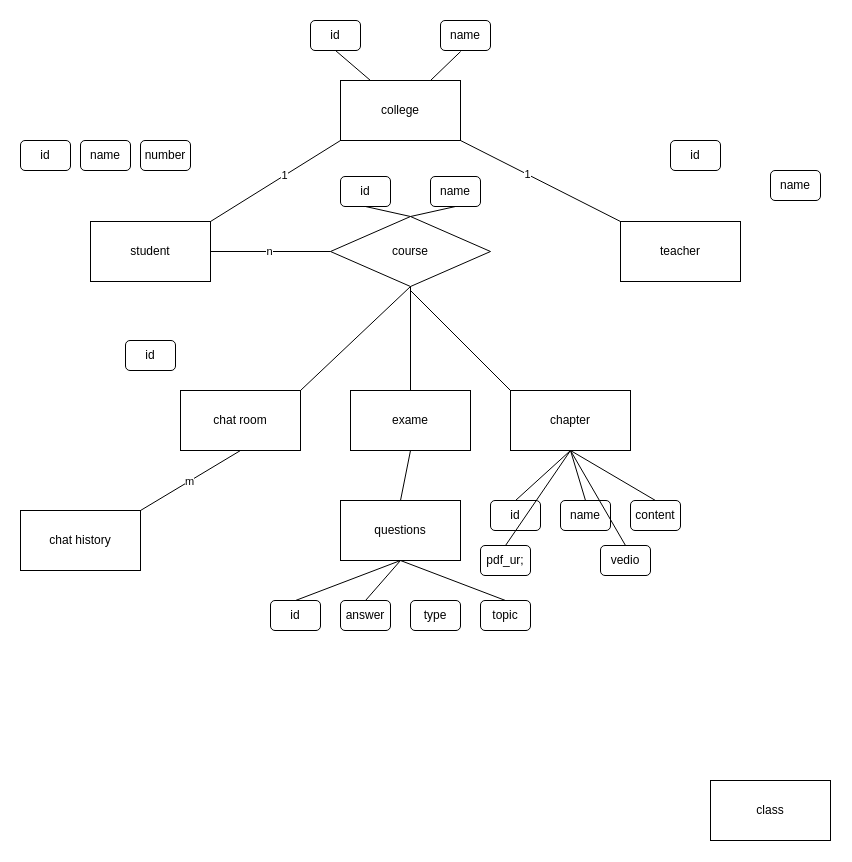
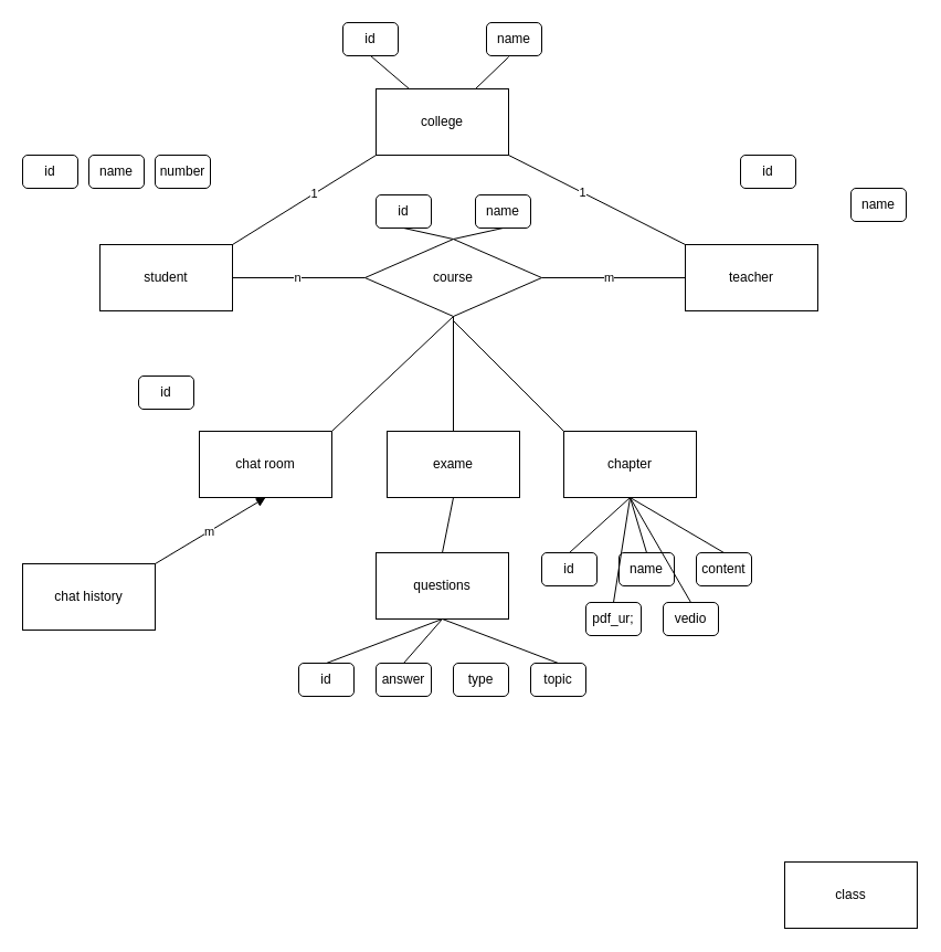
  <mxCell id="0" />
  <mxCell id="1" parent="0" />
  <mxCell id="2" value="student" style="rounded=0;whiteSpace=wrap;html=1;" parent="1" vertex="1"><mxGeometry x="90" y="221" width="120" height="60" as="geometry" /></mxCell>
  <mxCell id="3" value="teacher" style="rounded=0;whiteSpace=wrap;html=1;" parent="1" vertex="1"><mxGeometry x="620" y="221" width="120" height="60" as="geometry" /></mxCell>
  <mxCell id="4" value="class" style="rounded=0;whiteSpace=wrap;html=1;" parent="1" vertex="1"><mxGeometry x="710" y="780" width="120" height="60" as="geometry" /></mxCell>
  <mxCell id="5" value="chat room" style="rounded=0;whiteSpace=wrap;html=1;" parent="1" vertex="1"><mxGeometry x="180" y="390" width="120" height="60" as="geometry" /></mxCell>
  <mxCell id="6" value="chat history" style="rounded=0;whiteSpace=wrap;html=1;" parent="1" vertex="1"><mxGeometry x="20" y="510" width="120" height="60" as="geometry" /></mxCell>
  <mxCell id="7" value="course" style="rhombus;whiteSpace=wrap;html=1;" parent="1" vertex="1"><mxGeometry x="330" y="216" width="160" height="70" as="geometry" /></mxCell>
+ <mxCell id="8" value="" style="endArrow=none;html=1;rounded=0;entryX=0;entryY=0.5;entryDx=0;entryDy=0;exitX=1;exitY=0.5;exitDx=0;exitDy=0;" parent="1" source="7" target="3" edge="1"><mxGeometry width="50" height="50" relative="1" as="geometry"><mxPoint x="380" y="476" as="sourcePoint" /><mxPoint x="430" y="426" as="targetPoint" /></mxGeometry></mxCell>
+ <mxCell id="9" value="m" style="edgeLabel;html=1;align=center;verticalAlign=middle;resizable=0;points=[];" parent="8" vertex="1" connectable="0"><mxGeometry x="-0.074" y="1" relative="1" as="geometry"><mxPoint as="offset" /></mxGeometry></mxCell>
  <mxCell id="10" value="" style="endArrow=none;html=1;rounded=0;entryX=0;entryY=0.5;entryDx=0;entryDy=0;exitX=1;exitY=0.5;exitDx=0;exitDy=0;" parent="1" source="2" target="7" edge="1"><mxGeometry width="50" height="50" relative="1" as="geometry"><mxPoint x="380" y="476" as="sourcePoint" /><mxPoint x="430" y="426" as="targetPoint" /></mxGeometry></mxCell>
  <mxCell id="11" value="n" style="edgeLabel;html=1;align=center;verticalAlign=middle;resizable=0;points=[];" parent="10" vertex="1" connectable="0"><mxGeometry x="-0.039" y="1" relative="1" as="geometry"><mxPoint as="offset" /></mxGeometry></mxCell>
  <mxCell id="12" value="college" style="rounded=0;whiteSpace=wrap;html=1;" parent="1" vertex="1"><mxGeometry x="340" y="80" width="120" height="60" as="geometry" /></mxCell>
  <mxCell id="13" value="id" style="rounded=1;whiteSpace=wrap;html=1;" parent="1" vertex="1"><mxGeometry x="310" y="20" width="50" height="30" as="geometry" /></mxCell>
  <mxCell id="14" value="name" style="rounded=1;whiteSpace=wrap;html=1;" parent="1" vertex="1"><mxGeometry x="440" y="20" width="50" height="30" as="geometry" /></mxCell>
  <mxCell id="15" value="" style="endArrow=none;html=1;rounded=0;entryX=0.25;entryY=0;entryDx=0;entryDy=0;exitX=0.5;exitY=1;exitDx=0;exitDy=0;" parent="1" source="13" target="12" edge="1"><mxGeometry width="50" height="50" relative="1" as="geometry"><mxPoint x="400" y="310" as="sourcePoint" /><mxPoint x="450" y="260" as="targetPoint" /></mxGeometry></mxCell>
  <mxCell id="16" value="" style="endArrow=none;html=1;rounded=0;entryX=0.75;entryY=0;entryDx=0;entryDy=0;exitX=0.403;exitY=1.033;exitDx=0;exitDy=0;exitPerimeter=0;" parent="1" source="14" target="12" edge="1"><mxGeometry width="50" height="50" relative="1" as="geometry"><mxPoint x="345" y="60" as="sourcePoint" /><mxPoint x="350" y="90" as="targetPoint" /></mxGeometry></mxCell>
  <mxCell id="17" value="" style="endArrow=none;html=1;rounded=0;exitX=0;exitY=1;exitDx=0;exitDy=0;entryX=1;entryY=0;entryDx=0;entryDy=0;" parent="1" source="12" target="2" edge="1"><mxGeometry width="50" height="50" relative="1" as="geometry"><mxPoint x="345" y="60" as="sourcePoint" /><mxPoint x="210" y="220" as="targetPoint" /></mxGeometry></mxCell>
  <mxCell id="18" value="1" style="edgeLabel;html=1;align=center;verticalAlign=middle;resizable=0;points=[];" parent="17" vertex="1" connectable="0"><mxGeometry x="-0.141" relative="1" as="geometry"><mxPoint as="offset" /></mxGeometry></mxCell>
  <mxCell id="19" value="" style="endArrow=none;html=1;rounded=0;exitX=1;exitY=1;exitDx=0;exitDy=0;entryX=0;entryY=0;entryDx=0;entryDy=0;" parent="1" source="12" target="3" edge="1"><mxGeometry width="50" height="50" relative="1" as="geometry"><mxPoint x="350" y="150" as="sourcePoint" /><mxPoint x="220" y="235" as="targetPoint" /></mxGeometry></mxCell>
  <mxCell id="20" value="1" style="edgeLabel;html=1;align=center;verticalAlign=middle;resizable=0;points=[];" parent="19" vertex="1" connectable="0"><mxGeometry x="-0.162" relative="1" as="geometry"><mxPoint as="offset" /></mxGeometry></mxCell>
  <mxCell id="21" value="chapter" style="rounded=0;whiteSpace=wrap;html=1;" parent="1" vertex="1"><mxGeometry x="510" y="390" width="120" height="60" as="geometry" /></mxCell>
  <mxCell id="22" value="name" style="rounded=1;whiteSpace=wrap;html=1;" parent="1" vertex="1"><mxGeometry x="80" y="140" width="50" height="30" as="geometry" /></mxCell>
  <mxCell id="23" value="id" style="rounded=1;whiteSpace=wrap;html=1;" parent="1" vertex="1"><mxGeometry x="20" y="140" width="50" height="30" as="geometry" /></mxCell>
  <mxCell id="24" value="number" style="rounded=1;whiteSpace=wrap;html=1;" parent="1" vertex="1"><mxGeometry x="140" y="140" width="50" height="30" as="geometry" /></mxCell>
  <mxCell id="25" value="" style="endArrow=none;html=1;rounded=0;entryX=0.5;entryY=1;entryDx=0;entryDy=0;exitX=1;exitY=0;exitDx=0;exitDy=0;" parent="1" source="5" target="7" edge="1"><mxGeometry width="50" height="50" relative="1" as="geometry"><mxPoint x="400" y="380" as="sourcePoint" /><mxPoint x="450" y="330" as="targetPoint" /></mxGeometry></mxCell>
  <mxCell id="26" value="" style="endArrow=none;html=1;rounded=0;exitX=0;exitY=0;exitDx=0;exitDy=0;" parent="1" source="21" edge="1"><mxGeometry width="50" height="50" relative="1" as="geometry"><mxPoint x="310" y="400" as="sourcePoint" /><mxPoint x="410" y="290" as="targetPoint" /></mxGeometry></mxCell>
  <mxCell id="27" value="id" style="rounded=1;whiteSpace=wrap;html=1;" parent="1" vertex="1"><mxGeometry x="340" y="176" width="50" height="30" as="geometry" /></mxCell>
  <mxCell id="28" value="name" style="rounded=1;whiteSpace=wrap;html=1;" parent="1" vertex="1"><mxGeometry x="430" y="176" width="50" height="30" as="geometry" /></mxCell>
  <mxCell id="29" value="" style="endArrow=none;html=1;rounded=0;exitX=0.5;exitY=1;exitDx=0;exitDy=0;entryX=0.5;entryY=0;entryDx=0;entryDy=0;" parent="1" target="7" edge="1"><mxGeometry width="50" height="50" relative="1" as="geometry"><mxPoint x="365" y="206" as="sourcePoint" /><mxPoint x="380" y="226" as="targetPoint" /></mxGeometry></mxCell>
  <mxCell id="30" value="" style="endArrow=none;html=1;rounded=0;exitX=0.5;exitY=1;exitDx=0;exitDy=0;entryX=0.5;entryY=0;entryDx=0;entryDy=0;" parent="1" target="7" edge="1"><mxGeometry width="50" height="50" relative="1" as="geometry"><mxPoint x="455" y="206" as="sourcePoint" /><mxPoint x="420" y="296" as="targetPoint" /></mxGeometry></mxCell>
  <mxCell id="31" value="id" style="rounded=1;whiteSpace=wrap;html=1;" parent="1" vertex="1"><mxGeometry x="490" y="500" width="50" height="30" as="geometry" /></mxCell>
  <mxCell id="32" value="name" style="rounded=1;whiteSpace=wrap;html=1;" parent="1" vertex="1"><mxGeometry x="560" y="500" width="50" height="30" as="geometry" /></mxCell>
  <mxCell id="33" value="content" style="rounded=1;whiteSpace=wrap;html=1;" parent="1" vertex="1"><mxGeometry x="630" y="500" width="50" height="30" as="geometry" /></mxCell>
- <mxCell id="34" value="pdf_ur;" style="rounded=1;whiteSpace=wrap;html=1;" parent="1" vertex="1"><mxGeometry x="480" y="545" width="50" height="30" as="geometry" /></mxCell>
+ <mxCell id="34" value="pdf_ur;" style="rounded=1;whiteSpace=wrap;html=1;" parent="1" vertex="1"><mxGeometry x="530" y="545" width="50" height="30" as="geometry" /></mxCell>
  <mxCell id="35" value="vedio" style="rounded=1;whiteSpace=wrap;html=1;" parent="1" vertex="1"><mxGeometry x="600" y="545" width="50" height="30" as="geometry" /></mxCell>
  <mxCell id="36" value="id" style="rounded=1;whiteSpace=wrap;html=1;" parent="1" vertex="1"><mxGeometry x="670" y="140" width="50" height="30" as="geometry" /></mxCell>
  <mxCell id="37" value="name" style="rounded=1;whiteSpace=wrap;html=1;" parent="1" vertex="1"><mxGeometry x="770" y="170" width="50" height="30" as="geometry" /></mxCell>
  <mxCell id="38" value="exame" style="rounded=0;whiteSpace=wrap;html=1;" parent="1" vertex="1"><mxGeometry x="350" y="390" width="120" height="60" as="geometry" /></mxCell>
  <mxCell id="39" value="id" style="rounded=1;whiteSpace=wrap;html=1;" parent="1" vertex="1"><mxGeometry x="125" y="340" width="50" height="30" as="geometry" /></mxCell>
  <mxCell id="40" value="" style="endArrow=none;html=1;rounded=0;entryX=0.5;entryY=1;entryDx=0;entryDy=0;exitX=0.5;exitY=0;exitDx=0;exitDy=0;" parent="1" source="38" target="7" edge="1"><mxGeometry width="50" height="50" relative="1" as="geometry"><mxPoint x="310" y="400" as="sourcePoint" /><mxPoint x="415.2" y="301.82" as="targetPoint" /></mxGeometry></mxCell>
  <mxCell id="41" value="" style="endArrow=none;html=1;rounded=0;exitX=0.5;exitY=1;exitDx=0;exitDy=0;entryX=0.5;entryY=0;entryDx=0;entryDy=0;" parent="1" source="21" target="31" edge="1"><mxGeometry width="50" height="50" relative="1" as="geometry"><mxPoint x="520" y="400" as="sourcePoint" /><mxPoint x="420" y="300" as="targetPoint" /></mxGeometry></mxCell>
  <mxCell id="42" value="" style="endArrow=none;html=1;rounded=0;exitX=0.5;exitY=1;exitDx=0;exitDy=0;entryX=0.5;entryY=0;entryDx=0;entryDy=0;" parent="1" source="21" target="32" edge="1"><mxGeometry width="50" height="50" relative="1" as="geometry"><mxPoint x="580" y="460" as="sourcePoint" /><mxPoint x="525" y="510" as="targetPoint" /></mxGeometry></mxCell>
  <mxCell id="43" value="" style="endArrow=none;html=1;rounded=0;exitX=0.5;exitY=1;exitDx=0;exitDy=0;entryX=0.5;entryY=0;entryDx=0;entryDy=0;" parent="1" source="21" target="33" edge="1"><mxGeometry width="50" height="50" relative="1" as="geometry"><mxPoint x="580" y="460" as="sourcePoint" /><mxPoint x="595" y="510" as="targetPoint" /></mxGeometry></mxCell>
  <mxCell id="44" value="" style="endArrow=none;html=1;rounded=0;exitX=0.5;exitY=1;exitDx=0;exitDy=0;entryX=0.5;entryY=0;entryDx=0;entryDy=0;" parent="1" source="21" target="34" edge="1"><mxGeometry width="50" height="50" relative="1" as="geometry"><mxPoint x="580" y="460" as="sourcePoint" /><mxPoint x="525" y="510" as="targetPoint" /></mxGeometry></mxCell>
  <mxCell id="45" value="" style="endArrow=none;html=1;rounded=0;exitX=0.5;exitY=1;exitDx=0;exitDy=0;entryX=0.5;entryY=0;entryDx=0;entryDy=0;" parent="1" source="21" target="35" edge="1"><mxGeometry width="50" height="50" relative="1" as="geometry"><mxPoint x="580" y="460" as="sourcePoint" /><mxPoint x="565" y="555" as="targetPoint" /></mxGeometry></mxCell>
- <mxCell id="46" value="" style="endArrow=none;html=1;rounded=0;entryX=0.5;entryY=1;entryDx=0;entryDy=0;exitX=1;exitY=0;exitDx=0;exitDy=0;" parent="1" source="6" target="5" edge="1"><mxGeometry width="50" height="50" relative="1" as="geometry"><mxPoint x="310" y="400" as="sourcePoint" /><mxPoint x="420" y="300" as="targetPoint" /></mxGeometry></mxCell>
+ <mxCell id="46" value="" style="endArrow=block;html=1;rounded=0;entryX=0.5;entryY=1;entryDx=0;entryDy=0;exitX=1;exitY=0;exitDx=0;exitDy=0;" parent="1" source="6" target="5" edge="1"><mxGeometry width="50" height="50" relative="1" as="geometry"><mxPoint x="310" y="400" as="sourcePoint" /><mxPoint x="420" y="300" as="targetPoint" /></mxGeometry></mxCell>
  <mxCell id="47" value="m" style="edgeLabel;html=1;align=center;verticalAlign=middle;resizable=0;points=[];" parent="46" vertex="1" connectable="0"><mxGeometry x="-0.024" relative="1" as="geometry"><mxPoint as="offset" /></mxGeometry></mxCell>
  <mxCell id="48" value="questions" style="rounded=0;whiteSpace=wrap;html=1;" parent="1" vertex="1"><mxGeometry x="340" y="500" width="120" height="60" as="geometry" /></mxCell>
  <mxCell id="49" value="" style="endArrow=none;html=1;rounded=0;entryX=0.5;entryY=1;entryDx=0;entryDy=0;exitX=0.5;exitY=0;exitDx=0;exitDy=0;" parent="1" source="48" target="38" edge="1"><mxGeometry width="50" height="50" relative="1" as="geometry"><mxPoint x="310" y="400" as="sourcePoint" /><mxPoint x="420" y="300" as="targetPoint" /></mxGeometry></mxCell>
  <mxCell id="50" value="answer" style="rounded=1;whiteSpace=wrap;html=1;" parent="1" vertex="1"><mxGeometry x="340" y="600" width="50" height="30" as="geometry" /></mxCell>
  <mxCell id="51" value="id" style="rounded=1;whiteSpace=wrap;html=1;" parent="1" vertex="1"><mxGeometry x="270" y="600" width="50" height="30" as="geometry" /></mxCell>
  <mxCell id="52" value="type" style="rounded=1;whiteSpace=wrap;html=1;" parent="1" vertex="1"><mxGeometry x="410" y="600" width="50" height="30" as="geometry" /></mxCell>
  <mxCell id="53" value="topic" style="rounded=1;whiteSpace=wrap;html=1;" parent="1" vertex="1"><mxGeometry x="480" y="600" width="50" height="30" as="geometry" /></mxCell>
  <mxCell id="54" value="" style="endArrow=none;html=1;rounded=0;entryX=0.5;entryY=1;entryDx=0;entryDy=0;exitX=0.5;exitY=0;exitDx=0;exitDy=0;" parent="1" source="51" target="48" edge="1"><mxGeometry width="50" height="50" relative="1" as="geometry"><mxPoint x="410" y="510" as="sourcePoint" /><mxPoint x="420" y="460" as="targetPoint" /></mxGeometry></mxCell>
  <mxCell id="55" value="" style="endArrow=none;html=1;rounded=0;entryX=0.5;entryY=1;entryDx=0;entryDy=0;exitX=0.5;exitY=0;exitDx=0;exitDy=0;" parent="1" source="50" target="48" edge="1"><mxGeometry width="50" height="50" relative="1" as="geometry"><mxPoint x="305" y="610" as="sourcePoint" /><mxPoint x="410" y="570" as="targetPoint" /></mxGeometry></mxCell>
  <mxCell id="56" value="" style="endArrow=none;html=1;rounded=0;exitX=0.5;exitY=0;exitDx=0;exitDy=0;" parent="1" source="53" edge="1"><mxGeometry width="50" height="50" relative="1" as="geometry"><mxPoint x="445" y="610" as="sourcePoint" /><mxPoint x="400" y="560" as="targetPoint" /></mxGeometry></mxCell>
